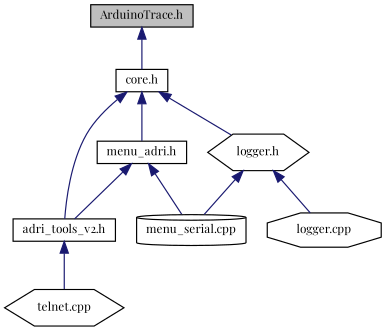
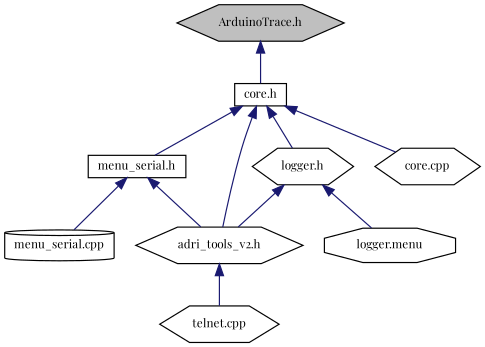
  digraph {
    fontname="Playfair Display"
    node [color=black fillcolor=white fontname="Playfair Display" fontsize=10 shape=box style=filled]
    edge [color=midnightblue dir=back fontname="Playfair Display" fontsize=10 labelfontname=Helvetica labelfontsize=10 style=solid]
-   n1 [fillcolor=grey75 fontcolor=black height=0.2 label="ArduinoTrace.h" width=0.4]
+   n1 [fillcolor=grey75 fontcolor=black height=0.2 label="ArduinoTrace.h" shape=hexagon width=0.4]
    n2 [height=0.2 label="core.h" width=0.4]
-   n3 [height=0.2 label="adri_tools_v2.h" width=0.4]
-   n4 [height=0.2 label="menu_adri.h" width=0.4]
+   n3 [height=0.2 label="adri_tools_v2.h" shape=hexagon width=0.4]
+   n4 [height=0.2 label="menu_serial.h" width=0.4]
    n5 [height=0.2 label="logger.h" shape=hexagon width=0.4]
+   n6 [height=0.2 label="core.cpp" shape=hexagon width=0.4]
    n7 [height=0.2 label="telnet.cpp" shape=hexagon width=0.4]
    n8 [height=0.2 label="menu_serial.cpp" shape=cylinder width=0.4]
-   n9 [height=0.2 label="logger.cpp" shape=octagon width=0.4]
+   n9 [height=0.2 label="logger.menu" shape=octagon width=0.4]
    n1 -> n2
    n2 -> n3
    n2 -> n4
    n2 -> n5
+   n2 -> n6
    n3 -> n7
    n4 -> n3
    n4 -> n8
-   n5 -> n8
+   n5 -> n3
    n5 -> n9
  }
